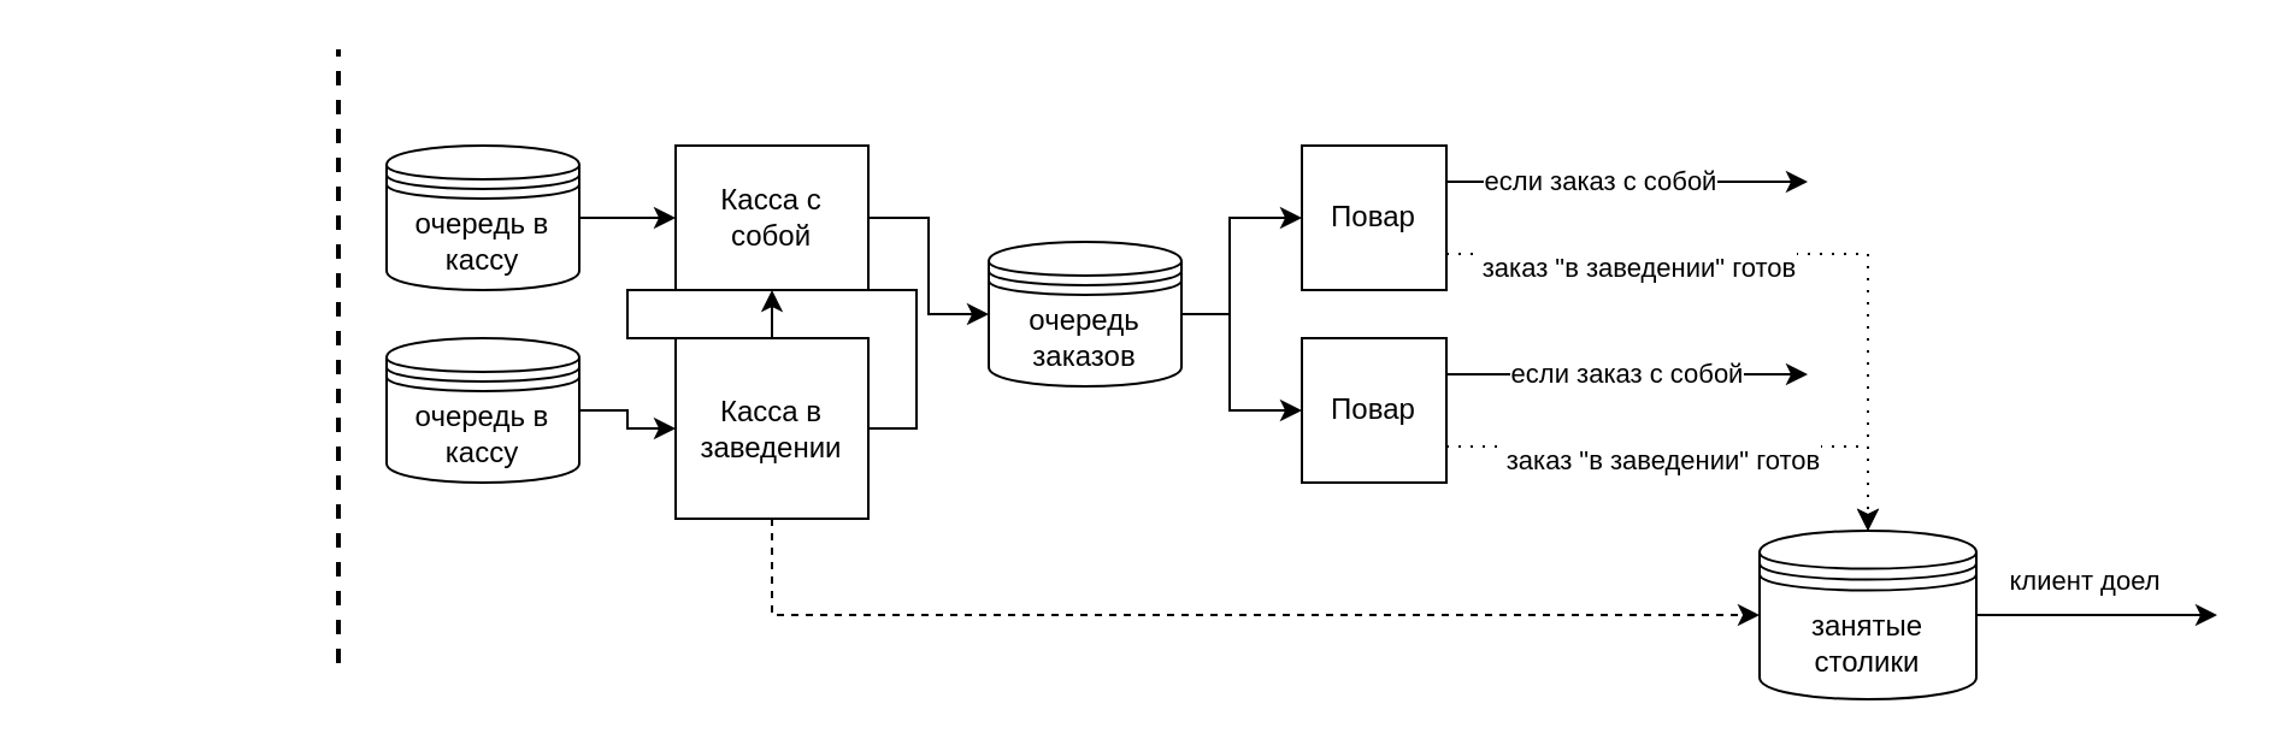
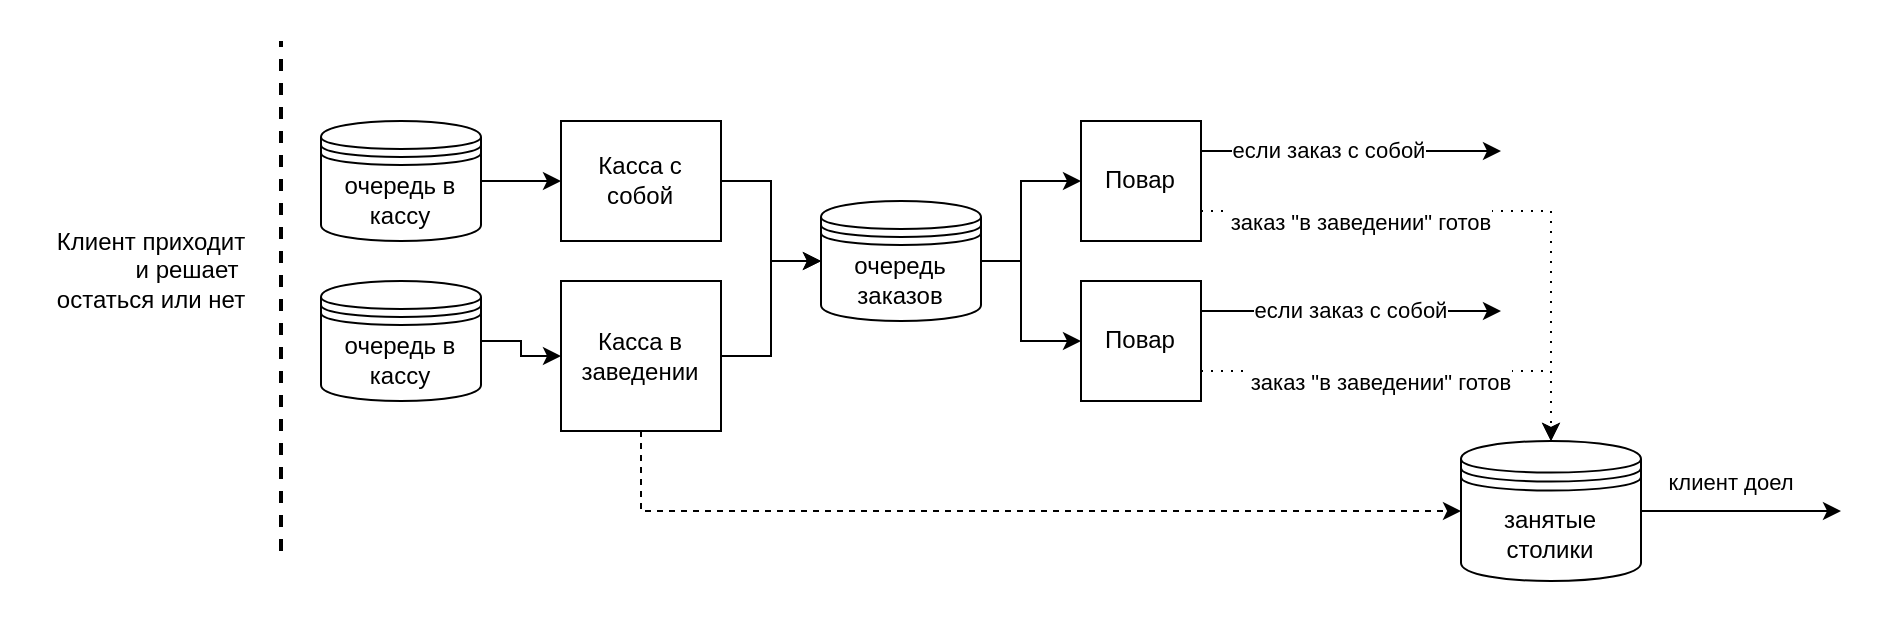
  <mxCell id="0" />
  <mxCell id="1" parent="0" />
  <mxCell id="2" style="edgeStyle=orthogonalEdgeStyle;rounded=0;orthogonalLoop=1;jettySize=auto;html=1;exitX=1;exitY=0.5;exitDx=0;exitDy=0;entryX=0;entryY=0.5;entryDx=0;entryDy=0;" parent="1" source="3" target="21" edge="1"><mxGeometry relative="1" as="geometry" /></mxCell>
  <mxCell id="3" value="Касса с собой" style="rounded=0;whiteSpace=wrap;html=1;" parent="1" vertex="1"><mxGeometry x="280" y="60" width="80" height="60" as="geometry" /></mxCell>
- <mxCell id="4" style="edgeStyle=orthogonalEdgeStyle;rounded=0;orthogonalLoop=1;jettySize=auto;html=1;exitX=1;exitY=0.5;exitDx=0;exitDy=0;" parent="1" source="6" target="3" edge="1"><mxGeometry relative="1" as="geometry" /></mxCell>
+ <mxCell id="4" style="edgeStyle=orthogonalEdgeStyle;rounded=0;orthogonalLoop=1;jettySize=auto;html=1;exitX=1;exitY=0.5;exitDx=0;exitDy=0;entryX=0;entryY=0.5;entryDx=0;entryDy=0;" parent="1" source="6" target="21" edge="1"><mxGeometry relative="1" as="geometry" /></mxCell>
  <mxCell id="5" style="edgeStyle=orthogonalEdgeStyle;rounded=0;orthogonalLoop=1;jettySize=auto;html=1;exitX=0.5;exitY=1;exitDx=0;exitDy=0;entryX=0;entryY=0.5;entryDx=0;entryDy=0;dashed=1;" parent="1" source="6" target="26" edge="1"><mxGeometry relative="1" as="geometry"><Array as="points"><mxPoint x="320" y="255" /></Array></mxGeometry></mxCell>
  <mxCell id="6" value="Касса в заведении" style="rounded=0;whiteSpace=wrap;html=1;" parent="1" vertex="1"><mxGeometry x="280" y="140" width="80" height="75" as="geometry" /></mxCell>
  <mxCell id="7" style="edgeStyle=orthogonalEdgeStyle;rounded=0;orthogonalLoop=1;jettySize=auto;html=1;exitX=1;exitY=0.25;exitDx=0;exitDy=0;" parent="1" source="11" edge="1"><mxGeometry relative="1" as="geometry"><mxPoint x="750" y="75" as="targetPoint" /></mxGeometry></mxCell>
  <mxCell id="8" value="если заказ с собой" style="edgeLabel;html=1;align=center;verticalAlign=middle;resizable=0;points=[];" parent="7" vertex="1" connectable="0"><mxGeometry x="-0.157" y="1" relative="1" as="geometry"><mxPoint as="offset" /></mxGeometry></mxCell>
  <mxCell id="9" style="edgeStyle=orthogonalEdgeStyle;rounded=0;orthogonalLoop=1;jettySize=auto;html=1;exitX=1;exitY=0.75;exitDx=0;exitDy=0;entryX=0.5;entryY=0;entryDx=0;entryDy=0;dashed=1;dashPattern=1 4;" parent="1" source="11" target="26" edge="1"><mxGeometry relative="1" as="geometry" /></mxCell>
  <mxCell id="10" value="заказ &quot;в заведении&quot; готов" style="edgeLabel;html=1;align=center;verticalAlign=middle;resizable=0;points=[];" parent="9" vertex="1" connectable="0"><mxGeometry x="-0.248" y="-1" relative="1" as="geometry"><mxPoint x="-29.17" y="4" as="offset" /></mxGeometry></mxCell>
  <mxCell id="11" value="Повар" style="rounded=0;whiteSpace=wrap;html=1;" parent="1" vertex="1"><mxGeometry x="540" y="60" width="60" height="60" as="geometry" /></mxCell>
  <mxCell id="12" value="если заказ с собой" style="edgeStyle=orthogonalEdgeStyle;rounded=0;orthogonalLoop=1;jettySize=auto;html=1;exitX=1;exitY=0.25;exitDx=0;exitDy=0;" parent="1" source="16" edge="1"><mxGeometry relative="1" as="geometry"><mxPoint x="750" y="155" as="targetPoint" /></mxGeometry></mxCell>
  <mxCell id="13" value="&lt;span style=&quot;color: rgba(0 , 0 , 0 , 0) ; font-family: monospace ; font-size: 0px ; background-color: rgb(248 , 249 , 250)&quot;&gt;%3CmxGraphModel%3E%3Croot%3E%3CmxCell%20id%3D%220%22%2F%3E%3CmxCell%20id%3D%221%22%20parent%3D%220%22%2F%3E%3CmxCell%20id%3D%222%22%20value%3D%22%D0%B5%D1%81%D0%BB%D0%B8%20%D0%B7%D0%B0%D0%BA%D0%B0%D0%B7%20%D1%81%20%D1%81%D0%BE%D0%B1%D0%BE%D0%B9%22%20style%3D%22edgeLabel%3Bhtml%3D1%3Balign%3Dcenter%3BverticalAlign%3Dmiddle%3Bresizable%3D0%3Bpoints%3D%5B%5D%3B%22%20vertex%3D%221%22%20connectable%3D%220%22%20parent%3D%221%22%3E%3CmxGeometry%20x%3D%22769%22%20y%3D%22134%22%20as%3D%22geometry%22%2F%3E%3C%2FmxCell%3E%3C%2Froot%3E%3C%2FmxGraphModel%3E&lt;/span&gt;&lt;span style=&quot;color: rgba(0 , 0 , 0 , 0) ; font-family: monospace ; font-size: 0px ; background-color: rgb(248 , 249 , 250)&quot;&gt;%3CmxGraphModel%3E%3Croot%3E%3CmxCell%20id%3D%220%22%2F%3E%3CmxCell%20id%3D%221%22%20parent%3D%220%22%2F%3E%3CmxCell%20id%3D%222%22%20value%3D%22%D0%B5%D1%81%D0%BB%D0%B8%20%D0%B7%D0%B0%D0%BA%D0%B0%D0%B7%20%D1%81%20%D1%81%D0%BE%D0%B1%D0%BE%D0%B9%22%20style%3D%22edgeLabel%3Bhtml%3D1%3Balign%3Dcenter%3BverticalAlign%3Dmiddle%3Bresizable%3D0%3Bpoints%3D%5B%5D%3B%22%20vertex%3D%221%22%20connectable%3D%220%22%20parent%3D%221%22%3E%3CmxGeometry%20x%3D%22769%22%20y%3D%22134%22%20as%3D%22geometry%22%2F%3E%3C%2FmxCell%3E%3C%2Froot%3E%3C%2FmxGraphModel%3E&lt;/span&gt;&lt;span style=&quot;color: rgba(0 , 0 , 0 , 0) ; font-family: monospace ; font-size: 0px ; background-color: rgb(248 , 249 , 250)&quot;&gt;%3CmxGraphModel%3E%3Croot%3E%3CmxCell%20id%3D%220%22%2F%3E%3CmxCell%20id%3D%221%22%20parent%3D%220%22%2F%3E%3CmxCell%20id%3D%222%22%20value%3D%22%D0%B5%D1%81%D0%BB%D0%B8%20%D0%B7%D0%B0%D0%BA%D0%B0%D0%B7%20%D1%81%20%D1%81%D0%BE%D0%B1%D0%BE%D0%B9%22%20style%3D%22edgeLabel%3Bhtml%3D1%3Balign%3Dcenter%3BverticalAlign%3Dmiddle%3Bresizable%3D0%3Bpoints%3D%5B%5D%3B%22%20vertex%3D%221%22%20connectable%3D%220%22%20parent%3D%221%22%3E%3CmxGeometry%20x%3D%22769%22%20y%3D%22134%22%20as%3D%22geometry%22%2F%3E%3C%2FmxCell%3E%3C%2Froot%3E%3C%2FmxGraphModel%3Eе&lt;/span&gt;" style="edgeLabel;html=1;align=center;verticalAlign=middle;resizable=0;points=[];" parent="12" vertex="1" connectable="0"><mxGeometry x="0.329" y="-1" relative="1" as="geometry"><mxPoint as="offset" /></mxGeometry></mxCell>
  <mxCell id="14" style="edgeStyle=orthogonalEdgeStyle;rounded=0;orthogonalLoop=1;jettySize=auto;html=1;exitX=1;exitY=0.75;exitDx=0;exitDy=0;entryX=0.5;entryY=0;entryDx=0;entryDy=0;dashed=1;dashPattern=1 4;" parent="1" source="16" target="26" edge="1"><mxGeometry relative="1" as="geometry" /></mxCell>
  <mxCell id="15" value="заказ &quot;в заведении&quot; готов" style="edgeLabel;html=1;align=center;verticalAlign=middle;resizable=0;points=[];" parent="14" vertex="1" connectable="0"><mxGeometry x="0.2" y="3" relative="1" as="geometry"><mxPoint x="-37" y="8" as="offset" /></mxGeometry></mxCell>
  <mxCell id="16" value="Повар" style="rounded=0;whiteSpace=wrap;html=1;" parent="1" vertex="1"><mxGeometry x="540" y="140" width="60" height="60" as="geometry" /></mxCell>
  <mxCell id="17" style="edgeStyle=orthogonalEdgeStyle;rounded=0;orthogonalLoop=1;jettySize=auto;html=1;exitX=1;exitY=0.5;exitDx=0;exitDy=0;entryX=0;entryY=0.5;entryDx=0;entryDy=0;" parent="1" source="18" target="3" edge="1"><mxGeometry relative="1" as="geometry" /></mxCell>
  <mxCell id="18" value="очередь в кассу" style="shape=datastore;whiteSpace=wrap;html=1;" parent="1" vertex="1"><mxGeometry x="160" y="60" width="80" height="60" as="geometry" /></mxCell>
  <mxCell id="19" style="edgeStyle=orthogonalEdgeStyle;rounded=0;orthogonalLoop=1;jettySize=auto;html=1;exitX=1;exitY=0.5;exitDx=0;exitDy=0;entryX=0;entryY=0.5;entryDx=0;entryDy=0;" parent="1" target="11" edge="1" source="21"><mxGeometry relative="1" as="geometry"><mxPoint x="560" y="130" as="sourcePoint" /><Array as="points"><mxPoint x="510" y="130" /><mxPoint x="510" y="90" /></Array></mxGeometry></mxCell>
  <mxCell id="20" style="edgeStyle=orthogonalEdgeStyle;rounded=0;orthogonalLoop=1;jettySize=auto;html=1;exitX=1;exitY=0.5;exitDx=0;exitDy=0;entryX=0;entryY=0.5;entryDx=0;entryDy=0;" parent="1" source="21" target="16" edge="1"><mxGeometry relative="1" as="geometry"><mxPoint x="560" y="130" as="sourcePoint" /><Array as="points"><mxPoint x="510" y="130" /><mxPoint x="510" y="170" /></Array></mxGeometry></mxCell>
  <mxCell id="21" value="очередь заказов" style="shape=datastore;whiteSpace=wrap;html=1;" parent="1" vertex="1"><mxGeometry x="410" y="100" width="80" height="60" as="geometry" /></mxCell>
  <mxCell id="22" style="edgeStyle=orthogonalEdgeStyle;rounded=0;orthogonalLoop=1;jettySize=auto;html=1;exitX=1;exitY=0.5;exitDx=0;exitDy=0;entryX=0;entryY=0.5;entryDx=0;entryDy=0;" parent="1" source="23" target="6" edge="1"><mxGeometry relative="1" as="geometry" /></mxCell>
  <mxCell id="23" value="&lt;span&gt;очередь в кассу&lt;/span&gt;" style="shape=datastore;whiteSpace=wrap;html=1;" parent="1" vertex="1"><mxGeometry x="160" y="140" width="80" height="60" as="geometry" /></mxCell>
  <mxCell id="24" style="edgeStyle=orthogonalEdgeStyle;rounded=0;orthogonalLoop=1;jettySize=auto;html=1;exitX=1;exitY=0.5;exitDx=0;exitDy=0;" parent="1" source="26" edge="1"><mxGeometry relative="1" as="geometry"><mxPoint x="920" y="255" as="targetPoint" /></mxGeometry></mxCell>
  <mxCell id="25" value="клиент доел" style="edgeLabel;html=1;align=center;verticalAlign=middle;resizable=0;points=[];" parent="24" vertex="1" connectable="0"><mxGeometry x="0.243" y="4" relative="1" as="geometry"><mxPoint x="-17" y="-11" as="offset" /></mxGeometry></mxCell>
  <mxCell id="26" value="занятые столики" style="shape=datastore;whiteSpace=wrap;html=1;" parent="1" vertex="1"><mxGeometry x="730" y="220" width="90" height="70" as="geometry" /></mxCell>
  <mxCell id="27" value="" style="endArrow=none;dashed=1;html=1;strokeWidth=2;" parent="1" edge="1"><mxGeometry width="50" height="50" relative="1" as="geometry"><mxPoint x="140" y="275" as="sourcePoint" /><mxPoint x="140" y="20" as="targetPoint" /></mxGeometry></mxCell>
+ <mxCell id="28" value="Клиент приходит &lt;br&gt;&lt;div style=&quot;text-align: right&quot;&gt;&lt;span&gt;и решает&amp;nbsp;&lt;/span&gt;&lt;/div&gt;остаться или нет" style="text;html=1;align=center;verticalAlign=middle;resizable=0;points=[];autosize=1;" parent="1" vertex="1"><mxGeometry x="20" y="110" width="110" height="50" as="geometry" /></mxCell>
